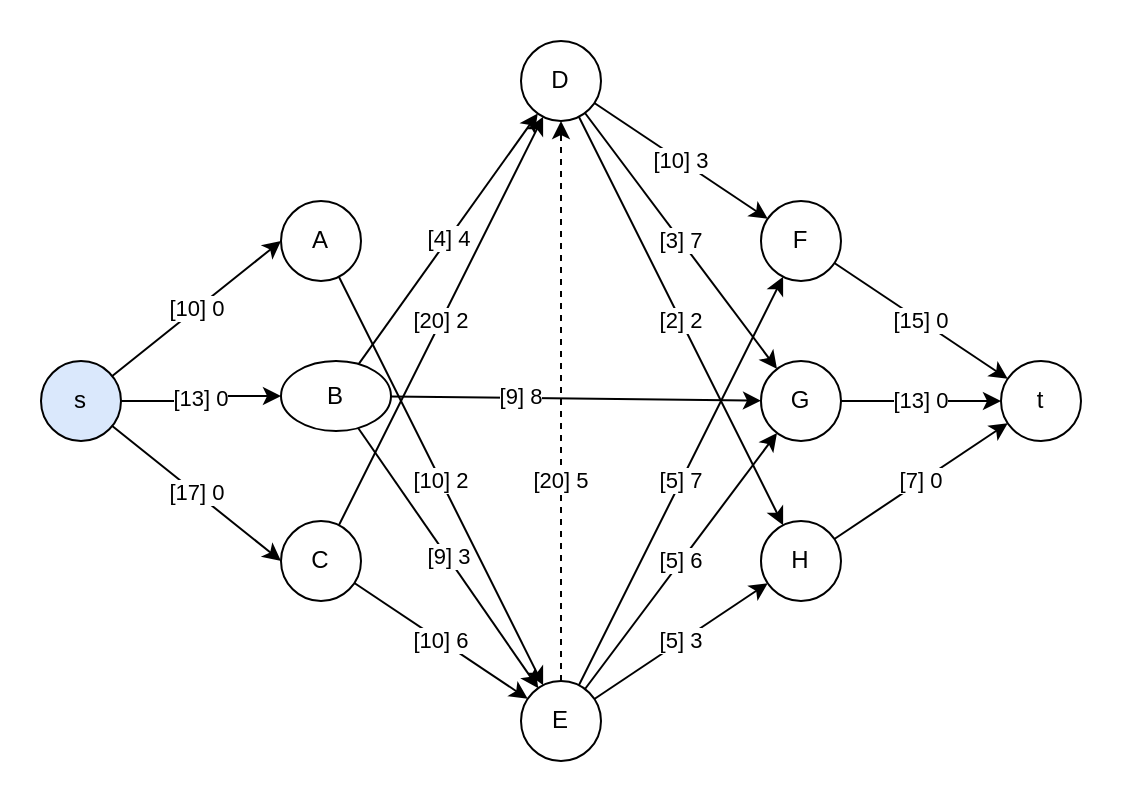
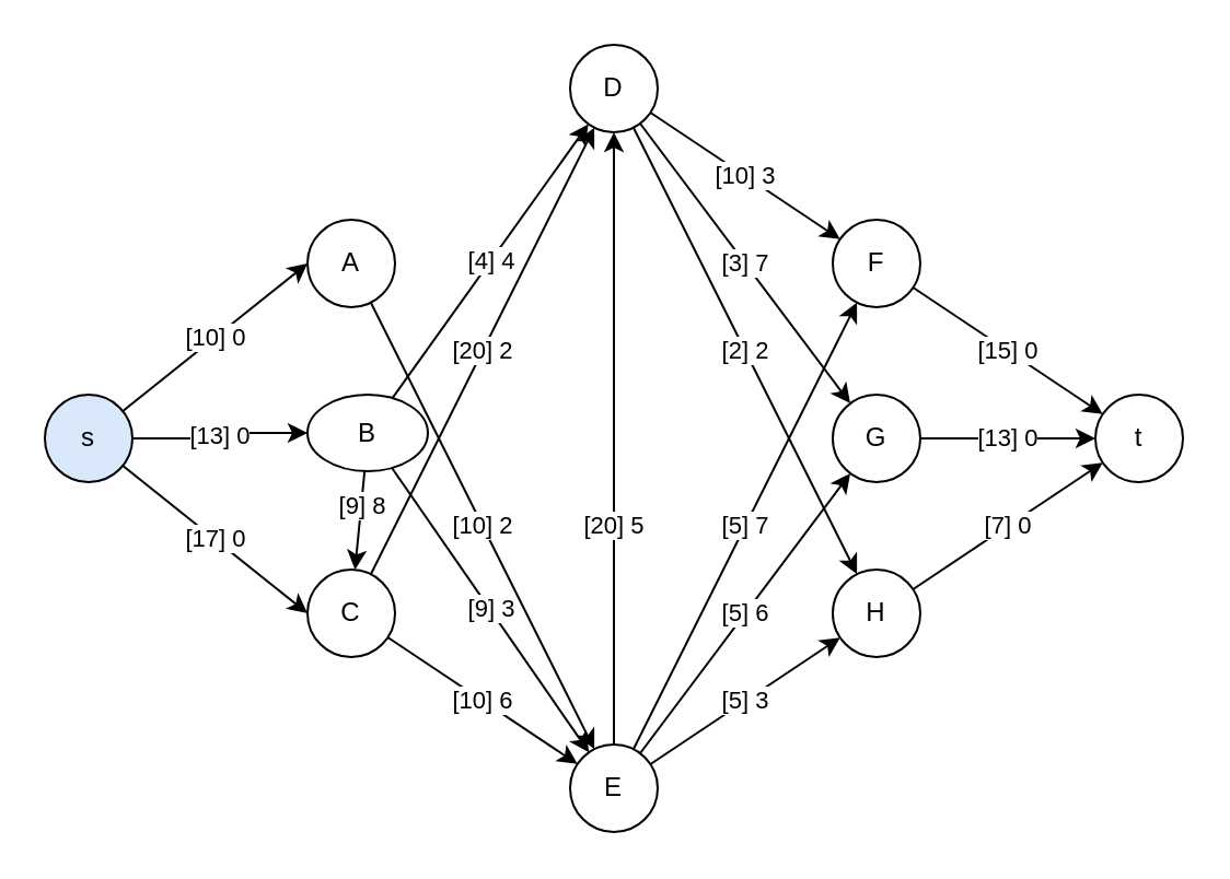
  <mxCell id="0" />
  <mxCell id="1" parent="0" />
  <mxCell id="2" value="[10] 0" style="rounded=0;orthogonalLoop=1;jettySize=auto;html=1;entryX=0;entryY=0.5;entryDx=0;entryDy=0;" edge="1" parent="1" source="5" target="7"><mxGeometry relative="1" as="geometry" /></mxCell>
  <mxCell id="3" value="[13] 0" style="edgeStyle=orthogonalEdgeStyle;rounded=0;orthogonalLoop=1;jettySize=auto;html=1;" edge="1" parent="1" source="5" target="11"><mxGeometry relative="1" as="geometry" /></mxCell>
  <mxCell id="4" value="&lt;div&gt;[17] 0&lt;/div&gt;" style="rounded=0;orthogonalLoop=1;jettySize=auto;html=1;entryX=0;entryY=0.5;entryDx=0;entryDy=0;" edge="1" parent="1" source="5" target="14"><mxGeometry relative="1" as="geometry" /></mxCell>
  <mxCell id="5" value="s" style="ellipse;whiteSpace=wrap;html=1;aspect=fixed;fillColor=#dae8fc;" vertex="1" parent="1"><mxGeometry x="20" y="180" width="40" height="40" as="geometry" /></mxCell>
  <mxCell id="6" value="&lt;div&gt;[10] 2&lt;/div&gt;" style="rounded=0;orthogonalLoop=1;jettySize=auto;html=1;" edge="1" parent="1" source="7" target="23"><mxGeometry relative="1" as="geometry" /></mxCell>
  <mxCell id="7" value="A" style="ellipse;whiteSpace=wrap;html=1;aspect=fixed;" vertex="1" parent="1"><mxGeometry x="140" y="100" width="40" height="40" as="geometry" /></mxCell>
  <mxCell id="8" value="[4] 4" style="rounded=0;orthogonalLoop=1;jettySize=auto;html=1;" edge="1" parent="1" source="11" target="18"><mxGeometry relative="1" as="geometry" /></mxCell>
  <mxCell id="9" value="[9] 3" style="rounded=0;orthogonalLoop=1;jettySize=auto;html=1;" edge="1" parent="1" source="11" target="23"><mxGeometry relative="1" as="geometry" /></mxCell>
- <mxCell id="10" value="&lt;div&gt;[9] 8&lt;/div&gt;" style="rounded=0;orthogonalLoop=1;jettySize=auto;html=1;" edge="1" parent="1" source="11" target="27"><mxGeometry x="-0.3" relative="1" as="geometry"><mxPoint as="offset" /></mxGeometry></mxCell>
+ <mxCell id="10" value="&lt;div&gt;[9] 8&lt;/div&gt;" style="rounded=0;orthogonalLoop=1;jettySize=auto;html=1;" edge="1" parent="1" source="11" target="14"><mxGeometry x="-0.3" relative="1" as="geometry"><mxPoint as="offset" /></mxGeometry></mxCell>
  <mxCell id="11" value="B" style="ellipse;whiteSpace=wrap;html=1;aspect=fixed;" vertex="1" parent="1"><mxGeometry x="140" y="180" width="55" height="35" as="geometry" /></mxCell>
  <mxCell id="12" value="[20] 2" style="rounded=0;orthogonalLoop=1;jettySize=auto;html=1;" edge="1" parent="1" source="14" target="18"><mxGeometry relative="1" as="geometry" /></mxCell>
  <mxCell id="13" value="[10] 6" style="rounded=0;orthogonalLoop=1;jettySize=auto;html=1;" edge="1" parent="1" source="14" target="23"><mxGeometry relative="1" as="geometry" /></mxCell>
  <mxCell id="14" value="C" style="ellipse;whiteSpace=wrap;html=1;aspect=fixed;" vertex="1" parent="1"><mxGeometry x="140" y="260" width="40" height="40" as="geometry" /></mxCell>
  <mxCell id="15" value="[10] 3" style="rounded=0;orthogonalLoop=1;jettySize=auto;html=1;" edge="1" parent="1" source="18" target="25"><mxGeometry relative="1" as="geometry" /></mxCell>
  <mxCell id="16" value="[3] 7" style="rounded=0;orthogonalLoop=1;jettySize=auto;html=1;" edge="1" parent="1" source="18" target="27"><mxGeometry relative="1" as="geometry" /></mxCell>
  <mxCell id="17" value="[2] 2" style="rounded=0;orthogonalLoop=1;jettySize=auto;html=1;" edge="1" parent="1" source="18" target="29"><mxGeometry relative="1" as="geometry" /></mxCell>
  <mxCell id="18" value="D" style="ellipse;whiteSpace=wrap;html=1;aspect=fixed;" vertex="1" parent="1"><mxGeometry x="260" y="20" width="40" height="40" as="geometry" /></mxCell>
  <mxCell id="19" value="[5] 7" style="rounded=0;orthogonalLoop=1;jettySize=auto;html=1;" edge="1" parent="1" source="23" target="25"><mxGeometry relative="1" as="geometry" /></mxCell>
  <mxCell id="20" value="[5] 6" style="rounded=0;orthogonalLoop=1;jettySize=auto;html=1;" edge="1" parent="1" source="23" target="27"><mxGeometry relative="1" as="geometry" /></mxCell>
  <mxCell id="21" value="[5] 3" style="rounded=0;orthogonalLoop=1;jettySize=auto;html=1;" edge="1" parent="1" source="23" target="29"><mxGeometry relative="1" as="geometry" /></mxCell>
- <mxCell id="22" value="[20] 5" style="edgeStyle=orthogonalEdgeStyle;rounded=0;orthogonalLoop=1;jettySize=auto;html=1;dashed=1;" edge="1" parent="1" source="23" target="18"><mxGeometry x="-0.286" relative="1" as="geometry"><mxPoint as="offset" /></mxGeometry></mxCell>
+ <mxCell id="22" value="[20] 5" style="edgeStyle=orthogonalEdgeStyle;rounded=0;orthogonalLoop=1;jettySize=auto;html=1;" edge="1" parent="1" source="23" target="18"><mxGeometry x="-0.286" relative="1" as="geometry"><mxPoint as="offset" /></mxGeometry></mxCell>
  <mxCell id="23" value="E" style="ellipse;whiteSpace=wrap;html=1;aspect=fixed;" vertex="1" parent="1"><mxGeometry x="260" y="340" width="40" height="40" as="geometry" /></mxCell>
  <mxCell id="24" value="[15] 0" style="rounded=0;orthogonalLoop=1;jettySize=auto;html=1;" edge="1" parent="1" source="25" target="30"><mxGeometry relative="1" as="geometry" /></mxCell>
  <mxCell id="25" value="F" style="ellipse;whiteSpace=wrap;html=1;aspect=fixed;" vertex="1" parent="1"><mxGeometry x="380" y="100" width="40" height="40" as="geometry" /></mxCell>
  <mxCell id="26" value="[13] 0" style="rounded=0;orthogonalLoop=1;jettySize=auto;html=1;" edge="1" parent="1" source="27" target="30"><mxGeometry relative="1" as="geometry" /></mxCell>
  <mxCell id="27" value="G" style="ellipse;whiteSpace=wrap;html=1;aspect=fixed;" vertex="1" parent="1"><mxGeometry x="380" y="180" width="40" height="40" as="geometry" /></mxCell>
  <mxCell id="28" value="[7] 0" style="rounded=0;orthogonalLoop=1;jettySize=auto;html=1;" edge="1" parent="1" source="29" target="30"><mxGeometry relative="1" as="geometry" /></mxCell>
  <mxCell id="29" value="H" style="ellipse;whiteSpace=wrap;html=1;aspect=fixed;" vertex="1" parent="1"><mxGeometry x="380" y="260" width="40" height="40" as="geometry" /></mxCell>
  <mxCell id="30" value="t" style="ellipse;whiteSpace=wrap;html=1;aspect=fixed;" vertex="1" parent="1"><mxGeometry x="500" y="180" width="40" height="40" as="geometry" /></mxCell>
